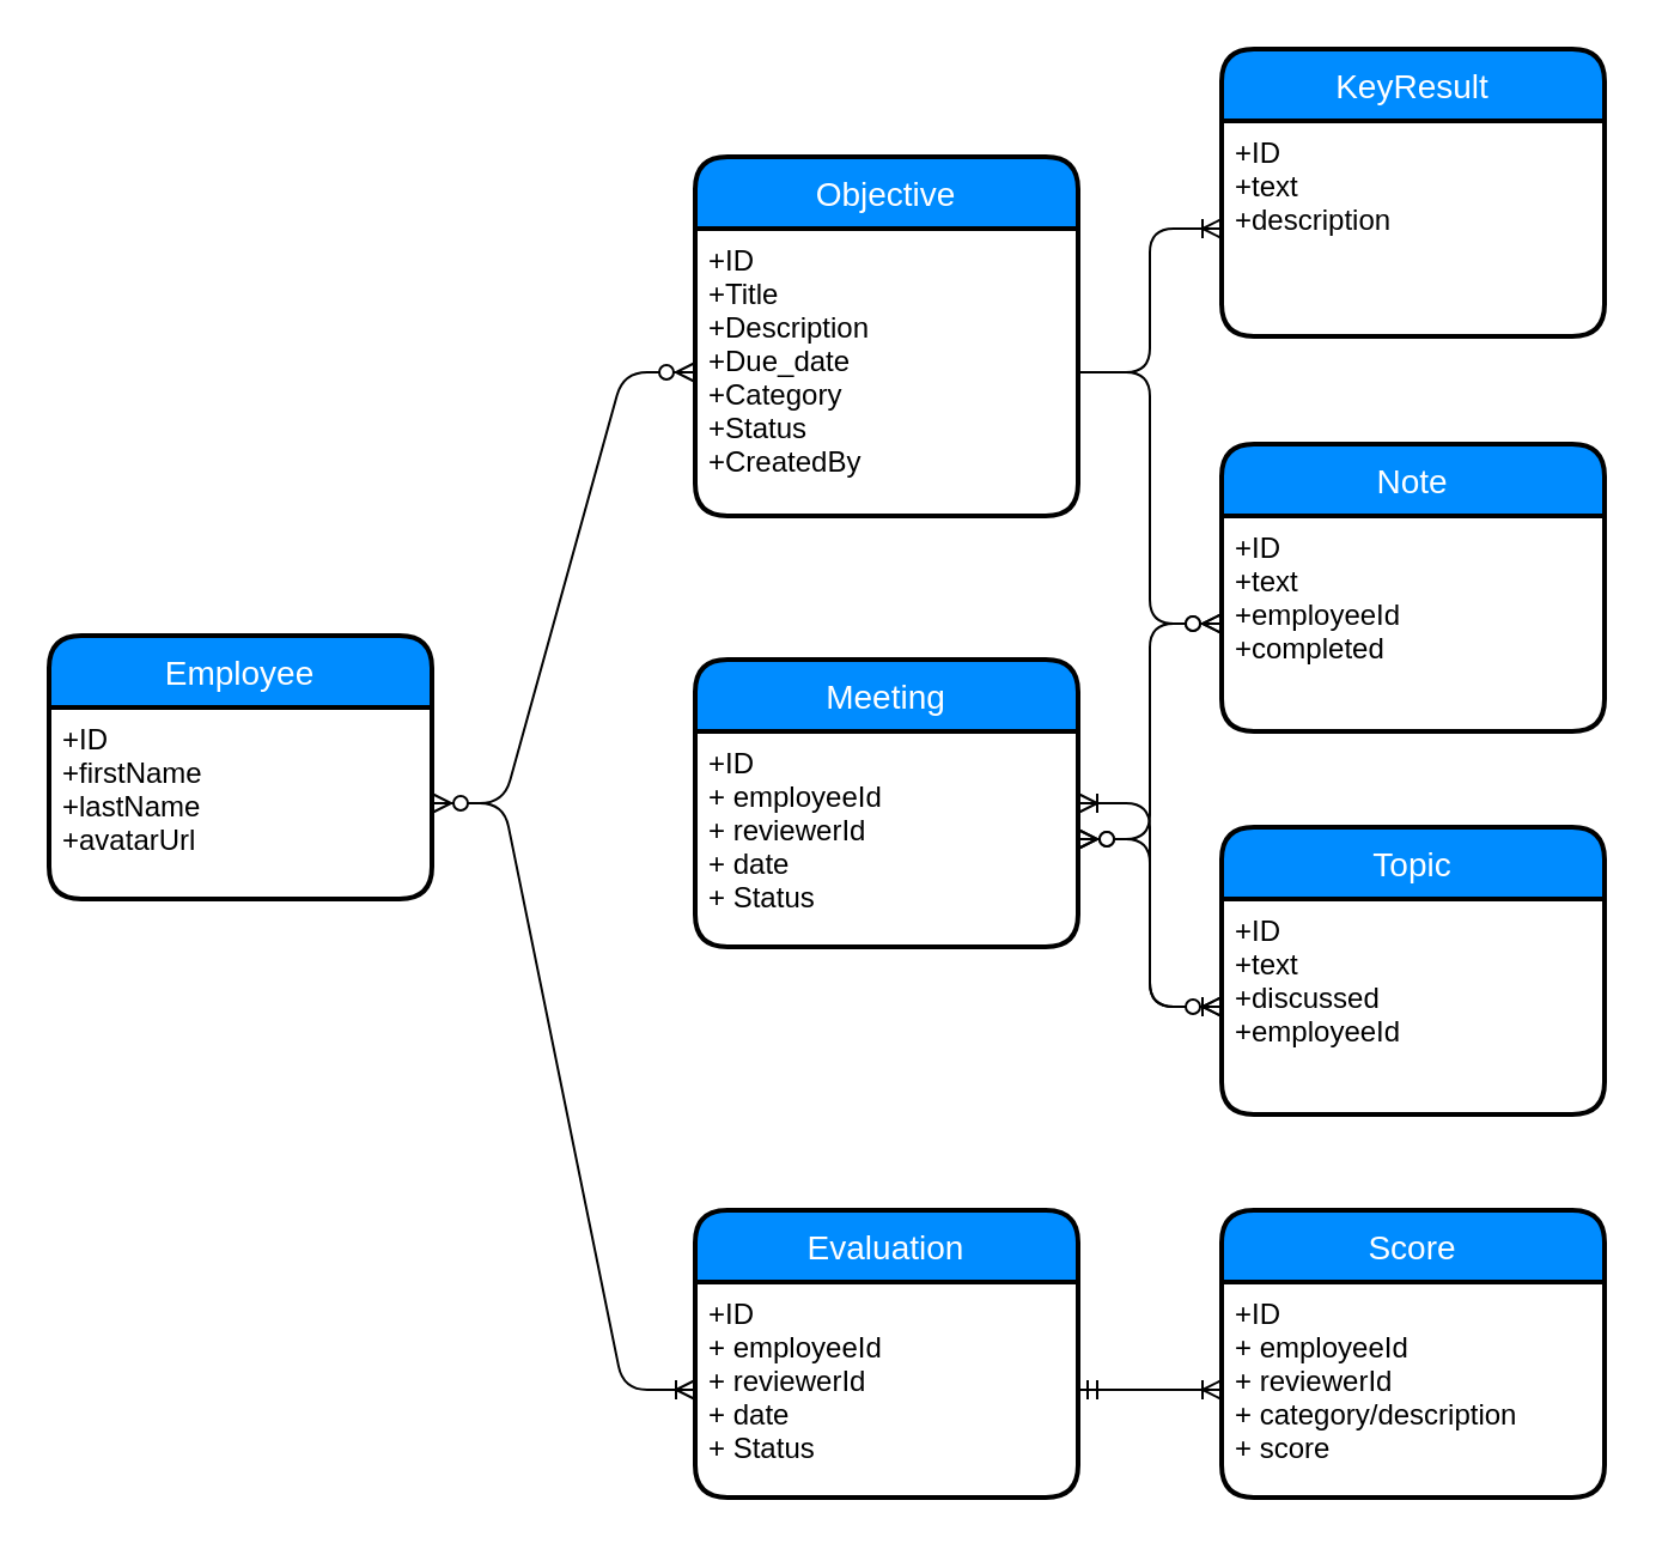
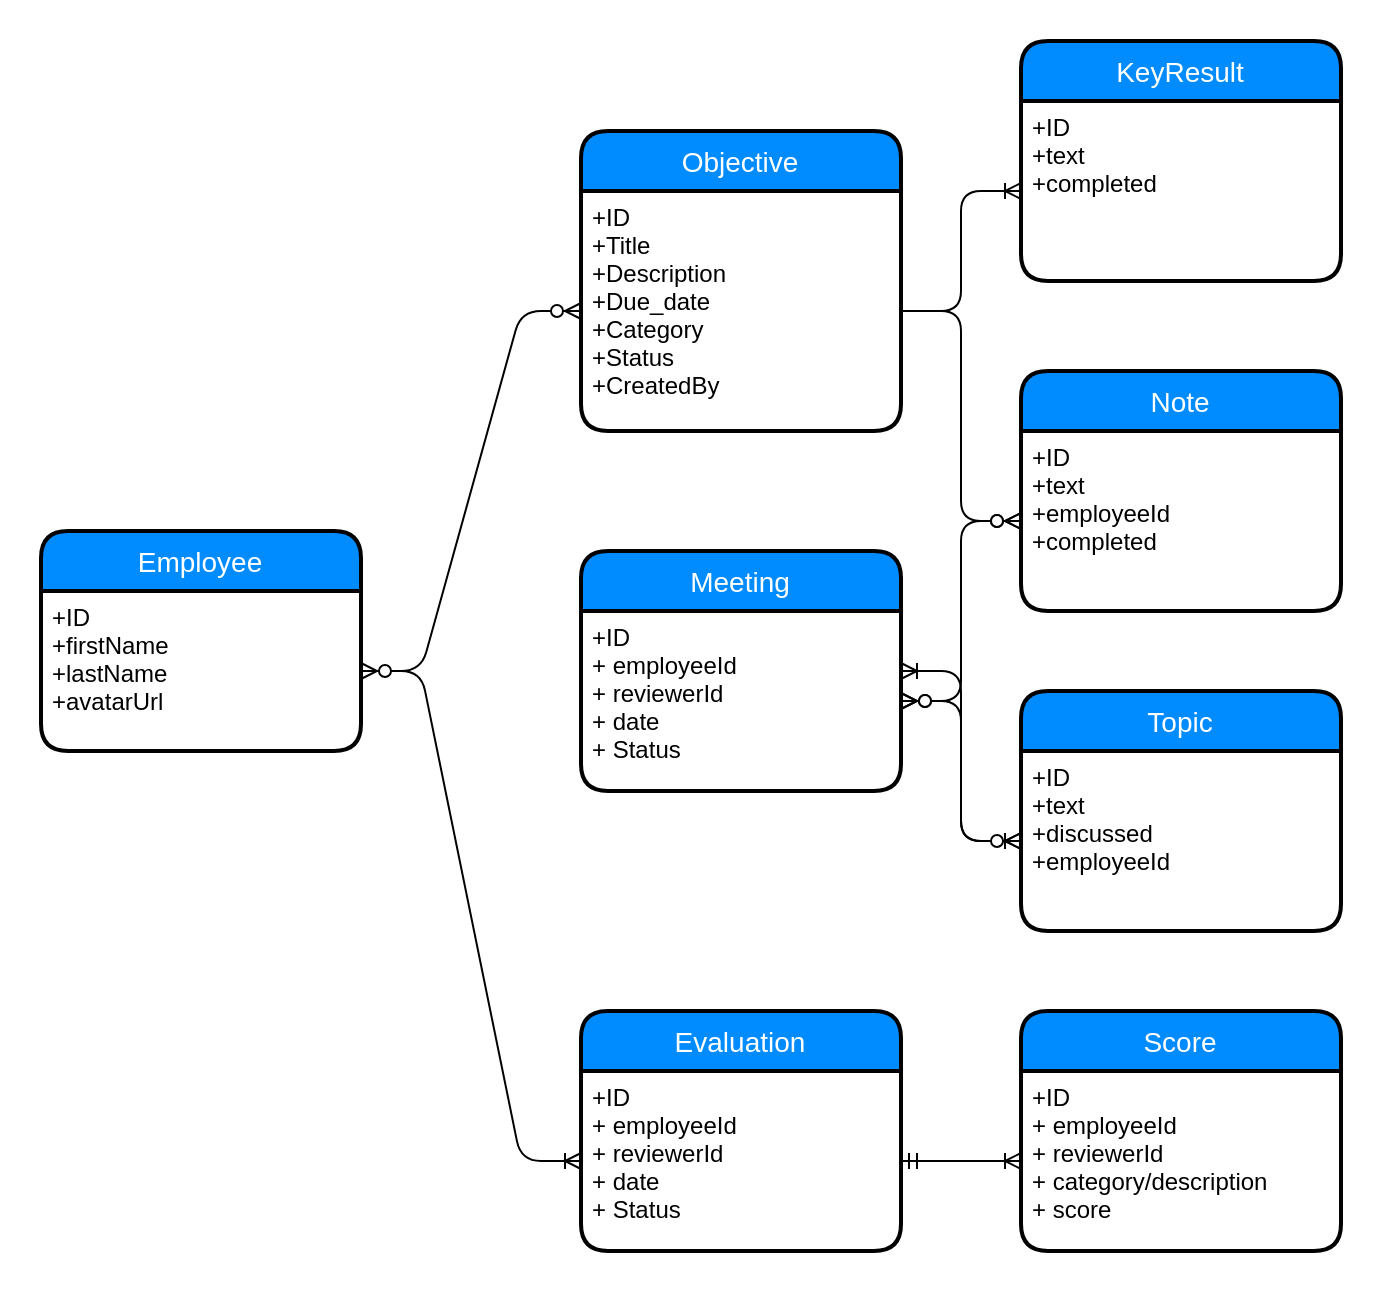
  <mxCell id="0" />
  <mxCell id="1" parent="0" />
  <mxCell id="2" value="Objective" style="swimlane;childLayout=stackLayout;horizontal=1;startSize=30;horizontalStack=0;fillColor=#008cff;fontColor=#FFFFFF;rounded=1;fontSize=14;fontStyle=0;strokeWidth=2;resizeParent=0;resizeLast=1;shadow=0;dashed=0;align=center;" vertex="1" parent="1"><mxGeometry x="290" y="65" width="160" height="150" as="geometry"><mxRectangle x="320" y="120" width="90" height="30" as="alternateBounds" /></mxGeometry></mxCell>
  <mxCell id="3" value="+ID&#10;+Title&#10;+Description&#10;+Due_date&#10;+Category&#10;+Status&#10;+CreatedBy" style="align=left;strokeColor=none;fillColor=none;spacingLeft=4;fontSize=12;verticalAlign=top;resizable=0;rotatable=0;part=1;" vertex="1" parent="2"><mxGeometry y="30" width="160" height="120" as="geometry" /></mxCell>
  <mxCell id="4" style="edgeStyle=none;rounded=0;orthogonalLoop=1;jettySize=auto;html=1;entryX=1;entryY=0.25;entryDx=0;entryDy=0;" edge="1" parent="2" source="2" target="3"><mxGeometry relative="1" as="geometry" /></mxCell>
  <mxCell id="5" value="Note" style="swimlane;childLayout=stackLayout;horizontal=1;startSize=30;horizontalStack=0;fillColor=#008cff;fontColor=#FFFFFF;rounded=1;fontSize=14;fontStyle=0;strokeWidth=2;resizeParent=0;resizeLast=1;shadow=0;dashed=0;align=center;" vertex="1" parent="1"><mxGeometry x="510" y="185" width="160" height="120" as="geometry"><mxRectangle x="570" y="250" width="60" height="30" as="alternateBounds" /></mxGeometry></mxCell>
  <mxCell id="6" value="+ID&#10;+text&#10;+employeeId&#10;+completed&#10;" style="align=left;strokeColor=none;fillColor=none;spacingLeft=4;fontSize=12;verticalAlign=top;resizable=0;rotatable=0;part=1;" vertex="1" parent="5"><mxGeometry y="30" width="160" height="90" as="geometry" /></mxCell>
  <mxCell id="7" style="edgeStyle=none;rounded=0;orthogonalLoop=1;jettySize=auto;html=1;entryX=1;entryY=0.25;entryDx=0;entryDy=0;" edge="1" parent="5" source="5" target="6"><mxGeometry relative="1" as="geometry" /></mxCell>
  <mxCell id="8" value="Topic" style="swimlane;childLayout=stackLayout;horizontal=1;startSize=30;horizontalStack=0;fillColor=#008cff;fontColor=#FFFFFF;rounded=1;fontSize=14;fontStyle=0;strokeWidth=2;resizeParent=0;resizeLast=1;shadow=0;dashed=0;align=center;" vertex="1" parent="1"><mxGeometry x="510" y="345" width="160" height="120" as="geometry"><mxRectangle x="570" y="250" width="60" height="30" as="alternateBounds" /></mxGeometry></mxCell>
  <mxCell id="9" value="+ID&#10;+text&#10;+discussed&#10;+employeeId" style="align=left;strokeColor=none;fillColor=none;spacingLeft=4;fontSize=12;verticalAlign=top;resizable=0;rotatable=0;part=1;" vertex="1" parent="8"><mxGeometry y="30" width="160" height="90" as="geometry" /></mxCell>
  <mxCell id="10" style="edgeStyle=none;rounded=0;orthogonalLoop=1;jettySize=auto;html=1;entryX=1;entryY=0.25;entryDx=0;entryDy=0;" edge="1" parent="8" source="8" target="9"><mxGeometry relative="1" as="geometry" /></mxCell>
  <mxCell id="11" value="KeyResult" style="swimlane;childLayout=stackLayout;horizontal=1;startSize=30;horizontalStack=0;fillColor=#008cff;fontColor=#FFFFFF;rounded=1;fontSize=14;fontStyle=0;strokeWidth=2;resizeParent=0;resizeLast=1;shadow=0;dashed=0;align=center;" vertex="1" parent="1"><mxGeometry x="510" y="20" width="160" height="120" as="geometry"><mxRectangle x="550" y="90" width="100" height="30" as="alternateBounds" /></mxGeometry></mxCell>
- <mxCell id="12" value="+ID&#10;+text&#10;+description&#10;" style="align=left;strokeColor=none;fillColor=none;spacingLeft=4;fontSize=12;verticalAlign=top;resizable=0;rotatable=0;part=1;" vertex="1" parent="11"><mxGeometry y="30" width="160" height="90" as="geometry" /></mxCell>
+ <mxCell id="12" value="+ID&#10;+text&#10;+completed&#10;" style="align=left;strokeColor=none;fillColor=none;spacingLeft=4;fontSize=12;verticalAlign=top;resizable=0;rotatable=0;part=1;" vertex="1" parent="11"><mxGeometry y="30" width="160" height="90" as="geometry" /></mxCell>
  <mxCell id="13" style="edgeStyle=none;rounded=0;orthogonalLoop=1;jettySize=auto;html=1;entryX=1;entryY=0.25;entryDx=0;entryDy=0;" edge="1" parent="11" source="11" target="12"><mxGeometry relative="1" as="geometry" /></mxCell>
  <mxCell id="14" value="" style="edgeStyle=entityRelationEdgeStyle;fontSize=12;html=1;endArrow=ERoneToMany;" edge="1" parent="1" source="3" target="12"><mxGeometry width="100" height="100" relative="1" as="geometry"><mxPoint x="450" y="165" as="sourcePoint" /><mxPoint x="550" y="65" as="targetPoint" /></mxGeometry></mxCell>
  <mxCell id="15" value="" style="edgeStyle=entityRelationEdgeStyle;fontSize=12;html=1;endArrow=ERzeroToMany;endFill=1;" edge="1" parent="1" source="3" target="6"><mxGeometry width="100" height="100" relative="1" as="geometry"><mxPoint x="500" y="355" as="sourcePoint" /><mxPoint x="600" y="255" as="targetPoint" /></mxGeometry></mxCell>
  <mxCell id="16" value="" style="edgeStyle=entityRelationEdgeStyle;fontSize=12;html=1;endArrow=ERzeroToMany;endFill=1;exitX=1;exitY=0.5;exitDx=0;exitDy=0;" edge="1" parent="1" source="25" target="3"><mxGeometry width="100" height="100" relative="1" as="geometry"><mxPoint x="190" y="195" as="sourcePoint" /><mxPoint x="290" y="95" as="targetPoint" /></mxGeometry></mxCell>
  <mxCell id="17" value="Meeting" style="swimlane;childLayout=stackLayout;horizontal=1;startSize=30;horizontalStack=0;fillColor=#008cff;fontColor=#FFFFFF;rounded=1;fontSize=14;fontStyle=0;strokeWidth=2;resizeParent=0;resizeLast=1;shadow=0;dashed=0;align=center;" vertex="1" parent="1"><mxGeometry x="290" y="275" width="160" height="120" as="geometry"><mxRectangle x="70" y="290" width="80" height="30" as="alternateBounds" /></mxGeometry></mxCell>
  <mxCell id="18" value="+ID&#10;+ employeeId&#10;+ reviewerId&#10;+ date&#10;+ Status&#10;" style="align=left;strokeColor=none;fillColor=none;spacingLeft=4;fontSize=12;verticalAlign=top;resizable=0;rotatable=0;part=1;" vertex="1" parent="17"><mxGeometry y="30" width="160" height="90" as="geometry" /></mxCell>
  <mxCell id="19" value="Evaluation" style="swimlane;childLayout=stackLayout;horizontal=1;startSize=30;horizontalStack=0;fillColor=#008cff;fontColor=#FFFFFF;rounded=1;fontSize=14;fontStyle=0;strokeWidth=2;resizeParent=0;resizeLast=1;shadow=0;dashed=0;align=center;" vertex="1" parent="1"><mxGeometry x="290" y="505" width="160" height="120" as="geometry"><mxRectangle x="70" y="290" width="80" height="30" as="alternateBounds" /></mxGeometry></mxCell>
  <mxCell id="20" value="+ID&#10;+ employeeId&#10;+ reviewerId&#10;+ date&#10;+ Status&#10;" style="align=left;strokeColor=none;fillColor=none;spacingLeft=4;fontSize=12;verticalAlign=top;resizable=0;rotatable=0;part=1;" vertex="1" parent="19"><mxGeometry y="30" width="160" height="90" as="geometry" /></mxCell>
  <mxCell id="21" value="Score" style="swimlane;childLayout=stackLayout;horizontal=1;startSize=30;horizontalStack=0;fillColor=#008cff;fontColor=#FFFFFF;rounded=1;fontSize=14;fontStyle=0;strokeWidth=2;resizeParent=0;resizeLast=1;shadow=0;dashed=0;align=center;" vertex="1" parent="1"><mxGeometry x="510" y="505" width="160" height="120" as="geometry"><mxRectangle x="70" y="290" width="80" height="30" as="alternateBounds" /></mxGeometry></mxCell>
  <mxCell id="22" value="+ID&#10;+ employeeId&#10;+ reviewerId&#10;+ category/description&#10;+ score&#10;&#10;" style="align=left;strokeColor=none;fillColor=none;spacingLeft=4;fontSize=12;verticalAlign=top;resizable=0;rotatable=0;part=1;" vertex="1" parent="21"><mxGeometry y="30" width="160" height="90" as="geometry" /></mxCell>
  <mxCell id="23" value="" style="edgeStyle=entityRelationEdgeStyle;fontSize=12;html=1;endArrow=ERoneToMany;startArrow=ERoneToMany;" edge="1" parent="1" source="17" target="9"><mxGeometry width="100" height="100" relative="1" as="geometry"><mxPoint x="30" y="165" as="sourcePoint" /><mxPoint x="130" y="65" as="targetPoint" /></mxGeometry></mxCell>
  <mxCell id="24" value="Employee" style="swimlane;childLayout=stackLayout;horizontal=1;startSize=30;horizontalStack=0;fillColor=#008cff;fontColor=#FFFFFF;rounded=1;fontSize=14;fontStyle=0;strokeWidth=2;resizeParent=0;resizeLast=1;shadow=0;dashed=0;align=center;" vertex="1" parent="1"><mxGeometry x="20" y="265" width="160" height="110" as="geometry"><mxRectangle x="70" y="120" width="90" height="30" as="alternateBounds" /></mxGeometry></mxCell>
  <mxCell id="25" value="+ID&#10;+firstName&#10;+lastName&#10;+avatarUrl&#10;" style="align=left;strokeColor=none;fillColor=none;spacingLeft=4;fontSize=12;verticalAlign=top;resizable=0;rotatable=0;part=1;" vertex="1" parent="24"><mxGeometry y="30" width="160" height="80" as="geometry" /></mxCell>
  <mxCell id="26" value="" style="edgeStyle=entityRelationEdgeStyle;fontSize=12;html=1;endArrow=ERzeroToMany;endFill=1;startArrow=ERzeroToMany;" edge="1" parent="1" source="18" target="9"><mxGeometry width="100" height="100" relative="1" as="geometry"><mxPoint x="410" y="425" as="sourcePoint" /><mxPoint x="510" y="325" as="targetPoint" /></mxGeometry></mxCell>
  <mxCell id="27" value="" style="edgeStyle=entityRelationEdgeStyle;fontSize=12;html=1;endArrow=ERzeroToMany;endFill=1;startArrow=ERzeroToMany;" edge="1" parent="1" source="18" target="6"><mxGeometry width="100" height="100" relative="1" as="geometry"><mxPoint x="250" y="565" as="sourcePoint" /><mxPoint x="350" y="465" as="targetPoint" /></mxGeometry></mxCell>
  <mxCell id="28" value="" style="edgeStyle=entityRelationEdgeStyle;fontSize=12;html=1;endArrow=ERoneToMany;startArrow=ERzeroToMany;" edge="1" parent="1" source="25" target="20"><mxGeometry width="100" height="100" relative="1" as="geometry"><mxPoint x="130" y="405" as="sourcePoint" /><mxPoint x="150" y="645" as="targetPoint" /></mxGeometry></mxCell>
  <mxCell id="29" value="" style="edgeStyle=entityRelationEdgeStyle;fontSize=12;html=1;endArrow=ERoneToMany;startArrow=ERmandOne;" edge="1" parent="1" source="20" target="22"><mxGeometry width="100" height="100" relative="1" as="geometry"><mxPoint x="440" y="635" as="sourcePoint" /><mxPoint x="540" y="535" as="targetPoint" /></mxGeometry></mxCell>
